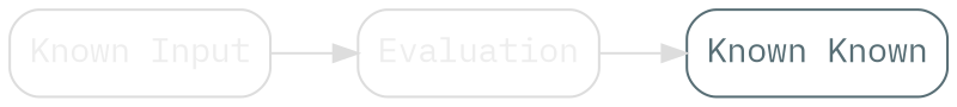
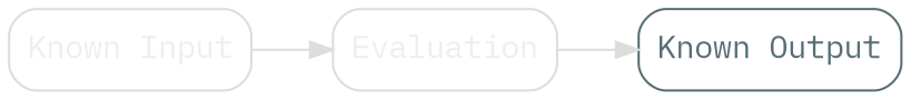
  digraph {
    rankdir=LR
    fontname="IBM Plex Mono"
    node [color="#dddddd" fillcolor="#ffffff" fontcolor="#eeeeee" fontname="IBM Plex Mono" shape=rectangle style="rounded,filled"]
    edge [color="#dddddd" fontcolor="#000000" fontname="IBM Plex Mono" fontsize=11]
    n1 [label="Known Input"]
    Evaluation
-   n3 [color="#586E75" fontcolor="#586E75" label="Known Known"]
+   n3 [color="#586E75" fontcolor="#586E75" label="Known Output"]
    n1 -> Evaluation
    Evaluation -> n3
  }
